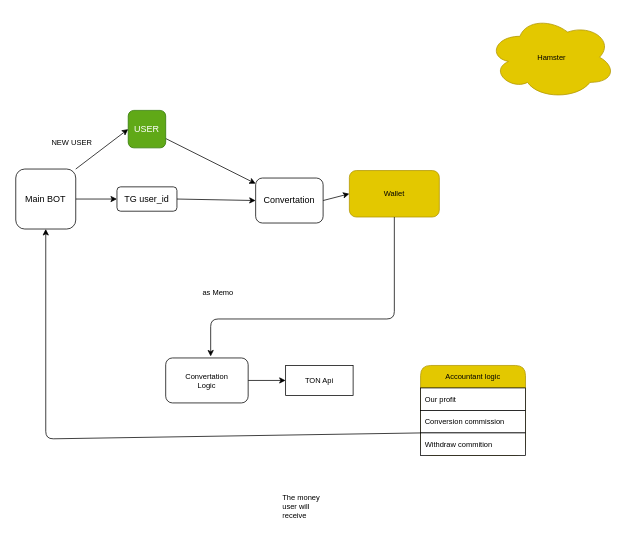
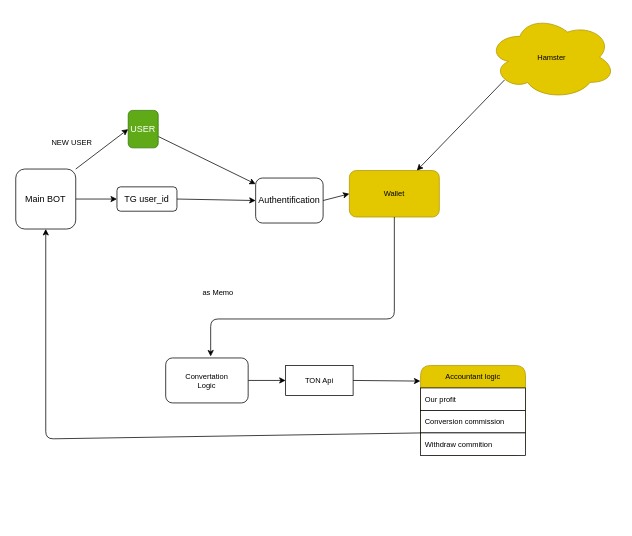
  <mxCell id="0" />
  <mxCell id="1" parent="0" />
  <mxCell id="2" style="edgeStyle=none;html=1;exitX=1;exitY=0.5;exitDx=0;exitDy=0;entryX=0;entryY=0.5;entryDx=0;entryDy=0;fontSize=10;startArrow=none;startFill=0;" edge="1" parent="1" source="4" target="6"><mxGeometry relative="1" as="geometry" /></mxCell>
  <mxCell id="3" style="edgeStyle=none;html=1;exitX=1;exitY=0;exitDx=0;exitDy=0;entryX=0;entryY=0.5;entryDx=0;entryDy=0;fontSize=10;startArrow=none;startFill=0;" edge="1" parent="1" source="4" target="10"><mxGeometry relative="1" as="geometry" /></mxCell>
  <mxCell id="4" value="Main BOT" style="whiteSpace=wrap;html=1;aspect=fixed;glass=0;rounded=1;" vertex="1" parent="1"><mxGeometry x="20" y="225" width="80" height="80" as="geometry" /></mxCell>
  <mxCell id="5" style="edgeStyle=none;html=1;exitX=1;exitY=0.5;exitDx=0;exitDy=0;entryX=0;entryY=0.5;entryDx=0;entryDy=0;fontSize=10;startArrow=none;startFill=0;" edge="1" parent="1" source="6" target="8"><mxGeometry relative="1" as="geometry" /></mxCell>
  <mxCell id="6" value="TG user_id" style="rounded=1;whiteSpace=wrap;html=1;" vertex="1" parent="1"><mxGeometry x="155" y="248.75" width="80" height="32.5" as="geometry" /></mxCell>
  <mxCell id="7" style="edgeStyle=none;html=1;exitX=1;exitY=0.5;exitDx=0;exitDy=0;entryX=0;entryY=0.5;entryDx=0;entryDy=0;fontSize=10;startArrow=none;startFill=0;" edge="1" parent="1" source="8" target="20"><mxGeometry relative="1" as="geometry" /></mxCell>
- <mxCell id="8" value="Convertation" style="rounded=1;whiteSpace=wrap;html=1;" vertex="1" parent="1"><mxGeometry x="340" y="237" width="90" height="60" as="geometry" /></mxCell>
+ <mxCell id="8" value="Authentification" style="rounded=1;whiteSpace=wrap;html=1;" vertex="1" parent="1"><mxGeometry x="340" y="237" width="90" height="60" as="geometry" /></mxCell>
  <mxCell id="9" style="edgeStyle=none;html=1;" edge="1" parent="1" source="10" target="8"><mxGeometry relative="1" as="geometry" /></mxCell>
- <mxCell id="10" value="USER" style="whiteSpace=wrap;html=1;aspect=fixed;fillColor=#60a917;fontColor=#ffffff;strokeColor=#2D7600;rounded=1;" vertex="1" parent="1"><mxGeometry x="170" y="146.75" width="50" height="50" as="geometry" /></mxCell>
+ <mxCell id="10" value="USER" style="whiteSpace=wrap;html=1;aspect=fixed;fillColor=#60a917;fontColor=#ffffff;strokeColor=#2D7600;rounded=1;" vertex="1" parent="1"><mxGeometry x="170" y="146.75" width="40" height="50" as="geometry" /></mxCell>
  <mxCell id="11" style="edgeStyle=none;html=1;exitX=1;exitY=0.5;exitDx=0;exitDy=0;fontSize=10;startArrow=none;startFill=0;entryX=0;entryY=0.5;entryDx=0;entryDy=0;" edge="1" parent="1" source="12" target="14"><mxGeometry relative="1" as="geometry"><mxPoint x="700" y="327" as="targetPoint" /><mxPoint x="650" y="332" as="sourcePoint" /></mxGeometry></mxCell>
  <mxCell id="12" value="Convertation &lt;br&gt;Logic" style="rounded=1;whiteSpace=wrap;html=1;fontSize=10;glass=0;" vertex="1" parent="1"><mxGeometry x="220" y="477" width="110" height="60" as="geometry" /></mxCell>
+ <mxCell id="13" style="edgeStyle=none;html=1;exitX=1;exitY=0.5;exitDx=0;exitDy=0;fontSize=10;startArrow=none;startFill=0;entryX=-0.002;entryY=0.174;entryDx=0;entryDy=0;entryPerimeter=0;" edge="1" parent="1" source="14" target="16"><mxGeometry relative="1" as="geometry"><mxPoint x="520" y="507" as="targetPoint" /></mxGeometry></mxCell>
  <mxCell id="14" value="TON Api" style="whiteSpace=wrap;html=1;fontSize=10;rounded=0;" vertex="1" parent="1"><mxGeometry x="380" y="487" width="90" height="40" as="geometry" /></mxCell>
  <mxCell id="15" style="edgeStyle=none;html=1;exitX=0;exitY=0.75;exitDx=0;exitDy=0;entryX=0.5;entryY=1;entryDx=0;entryDy=0;fontSize=10;startArrow=none;startFill=0;" edge="1" parent="1" source="16" target="4"><mxGeometry relative="1" as="geometry"><Array as="points"><mxPoint x="60" y="585" /></Array></mxGeometry></mxCell>
  <mxCell id="16" value="Accountant logic" style="swimlane;fontStyle=0;childLayout=stackLayout;horizontal=1;startSize=30;horizontalStack=0;resizeParent=1;resizeParentMax=0;resizeLast=0;collapsible=1;marginBottom=0;whiteSpace=wrap;html=1;fontSize=10;fillColor=#e3c800;fontColor=#000000;strokeColor=#B09500;rounded=1;" vertex="1" parent="1"><mxGeometry x="560" y="487" width="140" height="120" as="geometry" /></mxCell>
  <mxCell id="17" value="&lt;span style=&quot;text-align: center;&quot;&gt;Our profit&lt;/span&gt;" style="text;strokeColor=default;fillColor=default;align=left;verticalAlign=middle;spacingLeft=4;spacingRight=4;overflow=hidden;points=[[0,0.5],[1,0.5]];portConstraint=eastwest;rotatable=0;whiteSpace=wrap;html=1;fontSize=10;" vertex="1" parent="16"><mxGeometry y="30" width="140" height="30" as="geometry" /></mxCell>
  <mxCell id="18" value="&lt;span style=&quot;text-align: center;&quot;&gt;Conversion commission&lt;/span&gt;" style="text;strokeColor=default;fillColor=default;align=left;verticalAlign=middle;spacingLeft=4;spacingRight=4;overflow=hidden;points=[[0,0.5],[1,0.5]];portConstraint=eastwest;rotatable=0;whiteSpace=wrap;html=1;fontSize=10;" vertex="1" parent="16"><mxGeometry y="60" width="140" height="30" as="geometry" /></mxCell>
  <mxCell id="19" value="&lt;span style=&quot;text-align: center;&quot;&gt;Withdraw commition&lt;/span&gt;" style="text;strokeColor=default;fillColor=default;align=left;verticalAlign=middle;spacingLeft=4;spacingRight=4;overflow=hidden;points=[[0,0.5],[1,0.5]];portConstraint=eastwest;rotatable=0;whiteSpace=wrap;html=1;fontSize=10;" vertex="1" parent="16"><mxGeometry y="90" width="140" height="30" as="geometry" /></mxCell>
  <mxCell id="20" value="Wallet" style="rounded=1;whiteSpace=wrap;html=1;strokeColor=#B09500;fontSize=10;fillColor=#e3c800;fontColor=#000000;glass=0;" vertex="1" parent="1"><mxGeometry x="465" y="227" width="120" height="62" as="geometry" /></mxCell>
  <mxCell id="21" style="edgeStyle=none;html=1;fontSize=10;startArrow=none;startFill=0;" edge="1" parent="1" source="20"><mxGeometry relative="1" as="geometry"><mxPoint x="280" y="475" as="targetPoint" /><mxPoint x="515" y="366" as="sourcePoint" /><Array as="points"><mxPoint x="525" y="425" /><mxPoint x="280" y="425" /></Array></mxGeometry></mxCell>
- <mxCell id="22" value="The money user will receive" style="text;strokeColor=none;fillColor=none;align=left;verticalAlign=middle;spacingLeft=4;spacingRight=4;overflow=hidden;points=[[0,0.5],[1,0.5]];portConstraint=eastwest;rotatable=0;whiteSpace=wrap;html=1;rounded=1;glass=0;fontSize=10;" vertex="1" parent="1"><mxGeometry x="370" y="655" width="80" height="38" as="geometry" /></mxCell>
+ <mxCell id="23" style="edgeStyle=none;html=1;exitX=0.13;exitY=0.77;exitDx=0;exitDy=0;exitPerimeter=0;fontSize=10;startArrow=none;startFill=0;" edge="1" parent="1" source="24" target="20"><mxGeometry relative="1" as="geometry" /></mxCell>
  <mxCell id="24" value="&lt;span style=&quot;color: rgb(0, 0, 0);&quot;&gt;Hamster&lt;/span&gt;" style="ellipse;shape=cloud;whiteSpace=wrap;html=1;rounded=1;glass=0;strokeColor=#B09500;fontSize=10;fillColor=#e3c800;fontColor=#000000;" vertex="1" parent="1"><mxGeometry x="650" y="20" width="170" height="111.75" as="geometry" /></mxCell>
  <mxCell id="25" value="NEW USER" style="text;html=1;strokeColor=none;fillColor=none;align=center;verticalAlign=middle;whiteSpace=wrap;rounded=0;glass=0;fontSize=10;" vertex="1" parent="1"><mxGeometry x="65" y="175" width="60" height="30" as="geometry" /></mxCell>
  <mxCell id="26" value="as Memo" style="text;html=1;strokeColor=none;fillColor=none;align=center;verticalAlign=middle;whiteSpace=wrap;rounded=0;glass=0;fontSize=10;" vertex="1" parent="1"><mxGeometry x="260" y="378.75" width="60" height="20" as="geometry" /></mxCell>
